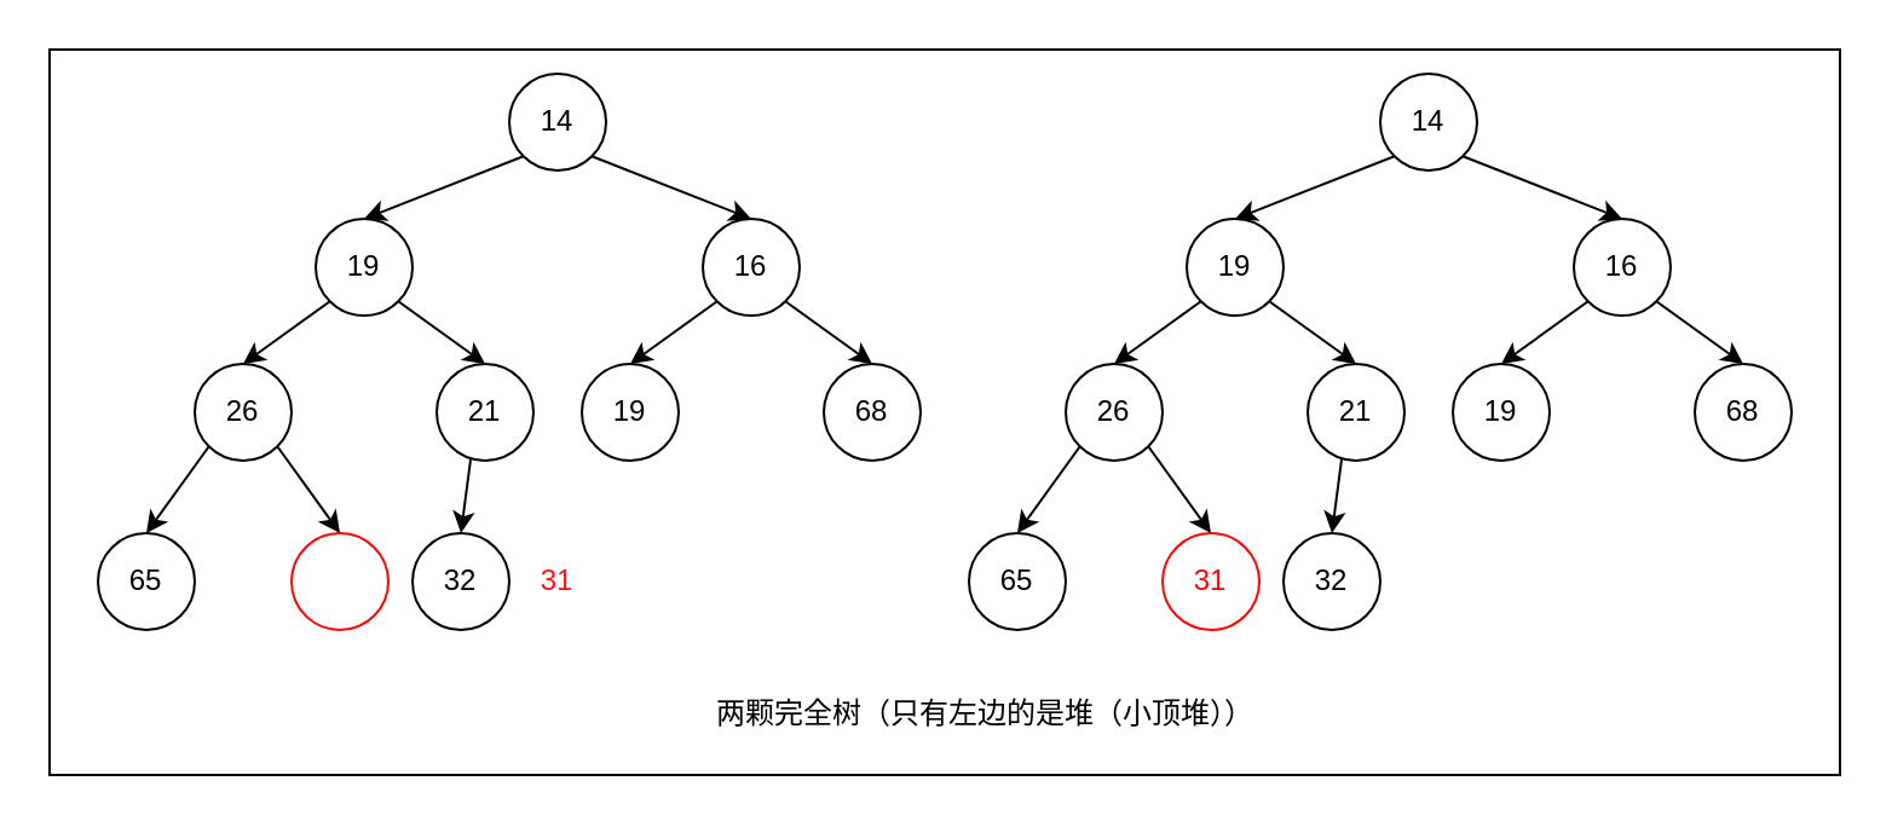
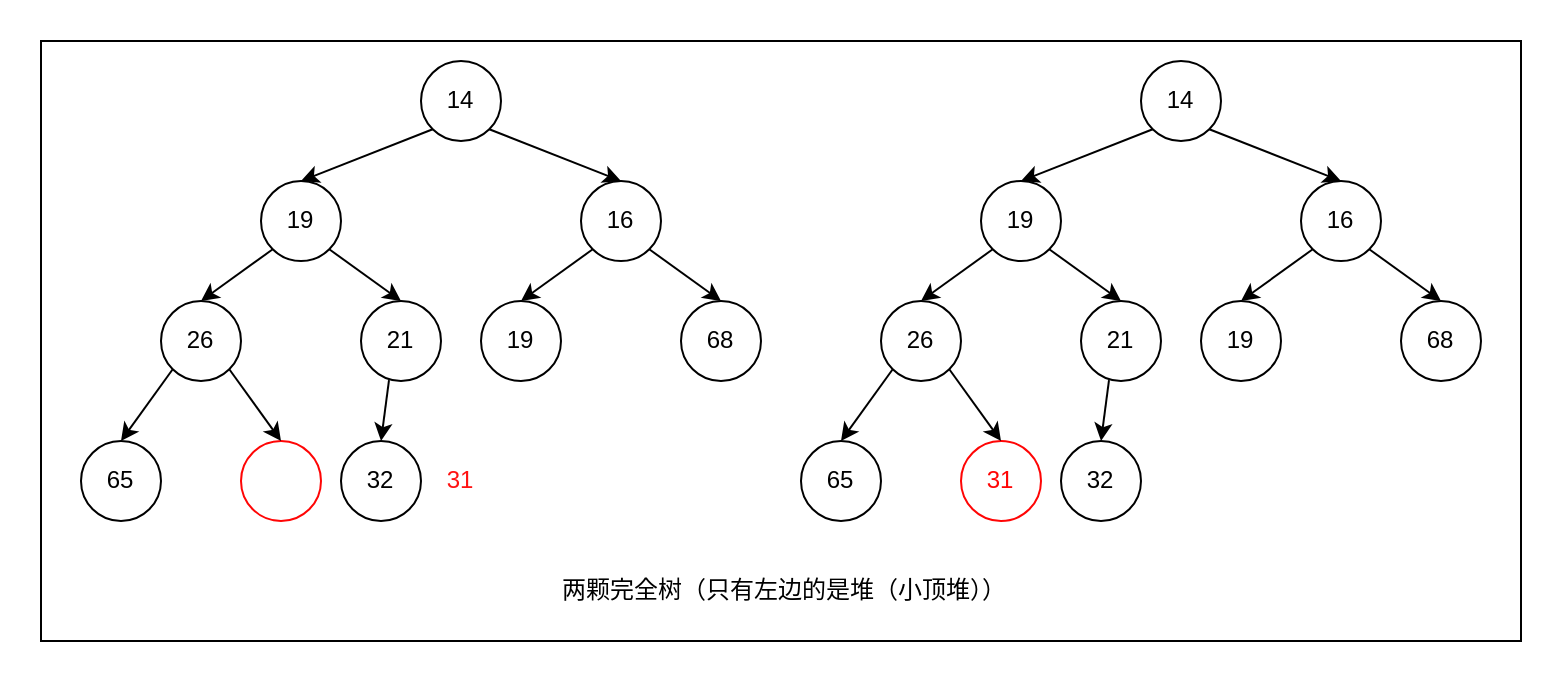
  <mxCell id="0" />
  <mxCell id="1" parent="0" />
  <mxCell id="2" value="" style="rounded=0;whiteSpace=wrap;html=1;strokeColor=#000000;fontColor=#000000;" parent="1" vertex="1"><mxGeometry x="20" y="20" width="740" height="300" as="geometry" /></mxCell>
  <mxCell id="3" value="14" style="ellipse;whiteSpace=wrap;html=1;aspect=fixed;" parent="1" vertex="1"><mxGeometry x="210" y="30" width="40" height="40" as="geometry" /></mxCell>
  <mxCell id="4" value="19" style="ellipse;whiteSpace=wrap;html=1;aspect=fixed;strokeColor=#000000;" parent="1" vertex="1"><mxGeometry x="130" y="90" width="40" height="40" as="geometry" /></mxCell>
  <mxCell id="5" value="16" style="ellipse;whiteSpace=wrap;html=1;aspect=fixed;" parent="1" vertex="1"><mxGeometry x="290" y="90" width="40" height="40" as="geometry" /></mxCell>
  <mxCell id="6" value="26" style="ellipse;whiteSpace=wrap;html=1;aspect=fixed;" parent="1" vertex="1"><mxGeometry x="80" y="150" width="40" height="40" as="geometry" /></mxCell>
  <mxCell id="7" value="68" style="ellipse;whiteSpace=wrap;html=1;aspect=fixed;" parent="1" vertex="1"><mxGeometry x="340" y="150" width="40" height="40" as="geometry" /></mxCell>
  <mxCell id="8" value="19" style="ellipse;whiteSpace=wrap;html=1;aspect=fixed;" parent="1" vertex="1"><mxGeometry x="240" y="150" width="40" height="40" as="geometry" /></mxCell>
  <mxCell id="9" value="21" style="ellipse;whiteSpace=wrap;html=1;aspect=fixed;" parent="1" vertex="1"><mxGeometry x="180" y="150" width="40" height="40" as="geometry" /></mxCell>
  <mxCell id="10" value="65" style="ellipse;whiteSpace=wrap;html=1;aspect=fixed;" parent="1" vertex="1"><mxGeometry x="40" y="220" width="40" height="40" as="geometry" /></mxCell>
  <mxCell id="11" value="32" style="ellipse;whiteSpace=wrap;html=1;aspect=fixed;" parent="1" vertex="1"><mxGeometry x="170" y="220" width="40" height="40" as="geometry" /></mxCell>
  <mxCell id="12" value="" style="ellipse;whiteSpace=wrap;html=1;aspect=fixed;strokeColor=#FF0505;" parent="1" vertex="1"><mxGeometry x="120" y="220" width="40" height="40" as="geometry" /></mxCell>
  <mxCell id="13" value="" style="endArrow=classic;html=1;rounded=0;entryX=0.5;entryY=0;entryDx=0;entryDy=0;exitX=0;exitY=1;exitDx=0;exitDy=0;" parent="1" source="3" target="4" edge="1"><mxGeometry width="50" height="50" relative="1" as="geometry"><mxPoint x="210" y="90" as="sourcePoint" /><mxPoint x="320" y="180" as="targetPoint" /></mxGeometry></mxCell>
  <mxCell id="14" value="" style="endArrow=classic;html=1;rounded=0;entryX=0.5;entryY=0;entryDx=0;entryDy=0;exitX=1;exitY=1;exitDx=0;exitDy=0;" parent="1" source="3" target="5" edge="1"><mxGeometry width="50" height="50" relative="1" as="geometry"><mxPoint x="300" y="50" as="sourcePoint" /><mxPoint x="174" y="106" as="targetPoint" /></mxGeometry></mxCell>
  <mxCell id="15" value="" style="endArrow=classic;html=1;rounded=0;entryX=0.5;entryY=0;entryDx=0;entryDy=0;exitX=0;exitY=1;exitDx=0;exitDy=0;" parent="1" source="4" target="6" edge="1"><mxGeometry width="50" height="50" relative="1" as="geometry"><mxPoint x="226" y="74" as="sourcePoint" /><mxPoint x="174" y="106" as="targetPoint" /></mxGeometry></mxCell>
  <mxCell id="16" value="" style="endArrow=classic;html=1;rounded=0;entryX=0.5;entryY=0;entryDx=0;entryDy=0;exitX=1;exitY=1;exitDx=0;exitDy=0;" parent="1" source="4" target="9" edge="1"><mxGeometry width="50" height="50" relative="1" as="geometry"><mxPoint x="146" y="134" as="sourcePoint" /><mxPoint x="124" y="166" as="targetPoint" /></mxGeometry></mxCell>
  <mxCell id="17" value="" style="endArrow=classic;html=1;rounded=0;entryX=0.5;entryY=0;entryDx=0;entryDy=0;exitX=0;exitY=1;exitDx=0;exitDy=0;" parent="1" source="6" target="10" edge="1"><mxGeometry width="50" height="50" relative="1" as="geometry"><mxPoint x="146" y="134" as="sourcePoint" /><mxPoint x="124" y="166" as="targetPoint" /></mxGeometry></mxCell>
  <mxCell id="18" value="" style="endArrow=classic;html=1;rounded=0;entryX=0.5;entryY=0;entryDx=0;entryDy=0;exitX=1;exitY=1;exitDx=0;exitDy=0;" parent="1" source="6" target="12" edge="1"><mxGeometry width="50" height="50" relative="1" as="geometry"><mxPoint x="96" y="194" as="sourcePoint" /><mxPoint x="70" y="230" as="targetPoint" /></mxGeometry></mxCell>
  <mxCell id="19" value="" style="endArrow=classic;html=1;rounded=0;entryX=0.5;entryY=0;entryDx=0;entryDy=0;exitX=0.35;exitY=0.988;exitDx=0;exitDy=0;exitPerimeter=0;" parent="1" source="9" target="11" edge="1"><mxGeometry width="50" height="50" relative="1" as="geometry"><mxPoint x="124" y="194" as="sourcePoint" /><mxPoint x="150" y="230" as="targetPoint" /></mxGeometry></mxCell>
  <mxCell id="20" value="" style="endArrow=classic;html=1;rounded=0;entryX=0.5;entryY=0;entryDx=0;entryDy=0;exitX=0;exitY=1;exitDx=0;exitDy=0;" parent="1" source="5" target="8" edge="1"><mxGeometry width="50" height="50" relative="1" as="geometry"><mxPoint x="204" y="200" as="sourcePoint" /><mxPoint x="200" y="230" as="targetPoint" /></mxGeometry></mxCell>
  <mxCell id="21" value="" style="endArrow=classic;html=1;rounded=0;entryX=0.5;entryY=0;entryDx=0;entryDy=0;exitX=1;exitY=1;exitDx=0;exitDy=0;" parent="1" source="5" target="7" edge="1"><mxGeometry width="50" height="50" relative="1" as="geometry"><mxPoint x="306" y="134" as="sourcePoint" /><mxPoint x="270" y="160" as="targetPoint" /></mxGeometry></mxCell>
- <mxCell id="22" value="两颗完全树（只有左边的是堆（小顶堆））" style="text;html=1;strokeColor=none;fillColor=none;align=center;verticalAlign=middle;whiteSpace=wrap;rounded=0;fontColor=#000000;" parent="1" vertex="1"><mxGeometry x="272" y="280" width="270" height="30" as="geometry" /></mxCell>
+ <mxCell id="22" value="两颗完全树（只有左边的是堆（小顶堆））" style="text;html=1;strokeColor=none;fillColor=none;align=center;verticalAlign=middle;whiteSpace=wrap;rounded=0;fontColor=#000000;" parent="1" vertex="1"><mxGeometry x="257" y="280" width="270" height="30" as="geometry" /></mxCell>
  <mxCell id="23" value="31" style="text;html=1;strokeColor=none;fillColor=none;align=center;verticalAlign=middle;whiteSpace=wrap;rounded=0;fontColor=#FF1212;" parent="1" vertex="1"><mxGeometry x="200" y="225" width="60" height="30" as="geometry" /></mxCell>
  <mxCell id="24" value="14" style="ellipse;whiteSpace=wrap;html=1;aspect=fixed;" vertex="1" parent="1"><mxGeometry x="570" y="30" width="40" height="40" as="geometry" /></mxCell>
  <mxCell id="25" value="19" style="ellipse;whiteSpace=wrap;html=1;aspect=fixed;strokeColor=#000000;" vertex="1" parent="1"><mxGeometry x="490" y="90" width="40" height="40" as="geometry" /></mxCell>
  <mxCell id="26" value="16" style="ellipse;whiteSpace=wrap;html=1;aspect=fixed;" vertex="1" parent="1"><mxGeometry x="650" y="90" width="40" height="40" as="geometry" /></mxCell>
  <mxCell id="27" value="26" style="ellipse;whiteSpace=wrap;html=1;aspect=fixed;" vertex="1" parent="1"><mxGeometry x="440" y="150" width="40" height="40" as="geometry" /></mxCell>
  <mxCell id="28" value="68" style="ellipse;whiteSpace=wrap;html=1;aspect=fixed;" vertex="1" parent="1"><mxGeometry x="700" y="150" width="40" height="40" as="geometry" /></mxCell>
  <mxCell id="29" value="19" style="ellipse;whiteSpace=wrap;html=1;aspect=fixed;" vertex="1" parent="1"><mxGeometry x="600" y="150" width="40" height="40" as="geometry" /></mxCell>
  <mxCell id="30" value="21" style="ellipse;whiteSpace=wrap;html=1;aspect=fixed;" vertex="1" parent="1"><mxGeometry x="540" y="150" width="40" height="40" as="geometry" /></mxCell>
  <mxCell id="31" value="65" style="ellipse;whiteSpace=wrap;html=1;aspect=fixed;" vertex="1" parent="1"><mxGeometry x="400" y="220" width="40" height="40" as="geometry" /></mxCell>
  <mxCell id="32" value="32" style="ellipse;whiteSpace=wrap;html=1;aspect=fixed;" vertex="1" parent="1"><mxGeometry x="530" y="220" width="40" height="40" as="geometry" /></mxCell>
  <mxCell id="33" value="&lt;font color=&quot;#ff0505&quot;&gt;31&lt;/font&gt;" style="ellipse;whiteSpace=wrap;html=1;aspect=fixed;strokeColor=#FF0505;" vertex="1" parent="1"><mxGeometry x="480" y="220" width="40" height="40" as="geometry" /></mxCell>
  <mxCell id="34" value="" style="endArrow=classic;html=1;rounded=0;entryX=0.5;entryY=0;entryDx=0;entryDy=0;exitX=0;exitY=1;exitDx=0;exitDy=0;" edge="1" parent="1" source="24" target="25"><mxGeometry width="50" height="50" relative="1" as="geometry"><mxPoint x="570" y="90" as="sourcePoint" /><mxPoint x="680" y="180" as="targetPoint" /></mxGeometry></mxCell>
  <mxCell id="35" value="" style="endArrow=classic;html=1;rounded=0;entryX=0.5;entryY=0;entryDx=0;entryDy=0;exitX=1;exitY=1;exitDx=0;exitDy=0;" edge="1" parent="1" source="24" target="26"><mxGeometry width="50" height="50" relative="1" as="geometry"><mxPoint x="660" y="50" as="sourcePoint" /><mxPoint x="534" y="106" as="targetPoint" /></mxGeometry></mxCell>
  <mxCell id="36" value="" style="endArrow=classic;html=1;rounded=0;entryX=0.5;entryY=0;entryDx=0;entryDy=0;exitX=0;exitY=1;exitDx=0;exitDy=0;" edge="1" parent="1" source="25" target="27"><mxGeometry width="50" height="50" relative="1" as="geometry"><mxPoint x="586" y="74" as="sourcePoint" /><mxPoint x="534" y="106" as="targetPoint" /></mxGeometry></mxCell>
  <mxCell id="37" value="" style="endArrow=classic;html=1;rounded=0;entryX=0.5;entryY=0;entryDx=0;entryDy=0;exitX=1;exitY=1;exitDx=0;exitDy=0;" edge="1" parent="1" source="25" target="30"><mxGeometry width="50" height="50" relative="1" as="geometry"><mxPoint x="506" y="134" as="sourcePoint" /><mxPoint x="484" y="166" as="targetPoint" /></mxGeometry></mxCell>
  <mxCell id="38" value="" style="endArrow=classic;html=1;rounded=0;entryX=0.5;entryY=0;entryDx=0;entryDy=0;exitX=0;exitY=1;exitDx=0;exitDy=0;" edge="1" parent="1" source="27" target="31"><mxGeometry width="50" height="50" relative="1" as="geometry"><mxPoint x="506" y="134" as="sourcePoint" /><mxPoint x="484" y="166" as="targetPoint" /></mxGeometry></mxCell>
  <mxCell id="39" value="" style="endArrow=classic;html=1;rounded=0;entryX=0.5;entryY=0;entryDx=0;entryDy=0;exitX=1;exitY=1;exitDx=0;exitDy=0;" edge="1" parent="1" source="27" target="33"><mxGeometry width="50" height="50" relative="1" as="geometry"><mxPoint x="456" y="194" as="sourcePoint" /><mxPoint x="430" y="230" as="targetPoint" /></mxGeometry></mxCell>
  <mxCell id="40" value="" style="endArrow=classic;html=1;rounded=0;entryX=0.5;entryY=0;entryDx=0;entryDy=0;exitX=0.35;exitY=0.988;exitDx=0;exitDy=0;exitPerimeter=0;" edge="1" parent="1" source="30" target="32"><mxGeometry width="50" height="50" relative="1" as="geometry"><mxPoint x="484" y="194" as="sourcePoint" /><mxPoint x="510" y="230" as="targetPoint" /></mxGeometry></mxCell>
  <mxCell id="41" value="" style="endArrow=classic;html=1;rounded=0;entryX=0.5;entryY=0;entryDx=0;entryDy=0;exitX=0;exitY=1;exitDx=0;exitDy=0;" edge="1" parent="1" source="26" target="29"><mxGeometry width="50" height="50" relative="1" as="geometry"><mxPoint x="564" y="200" as="sourcePoint" /><mxPoint x="560" y="230" as="targetPoint" /></mxGeometry></mxCell>
  <mxCell id="42" value="" style="endArrow=classic;html=1;rounded=0;entryX=0.5;entryY=0;entryDx=0;entryDy=0;exitX=1;exitY=1;exitDx=0;exitDy=0;" edge="1" parent="1" source="26" target="28"><mxGeometry width="50" height="50" relative="1" as="geometry"><mxPoint x="666" y="134" as="sourcePoint" /><mxPoint x="630" y="160" as="targetPoint" /></mxGeometry></mxCell>
